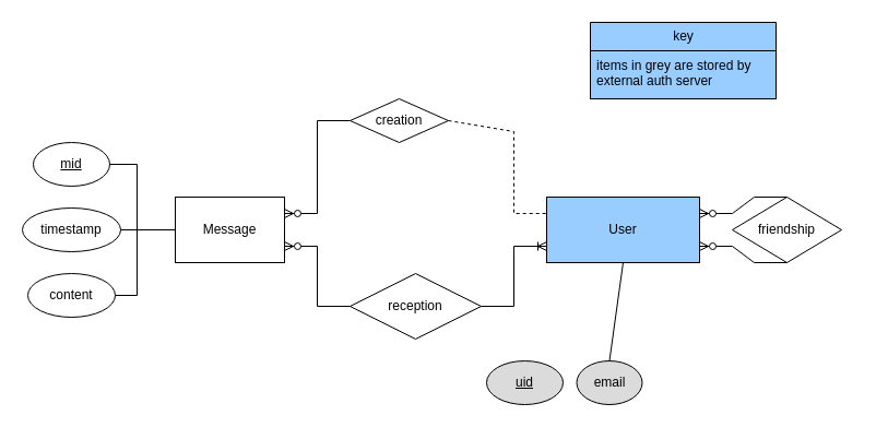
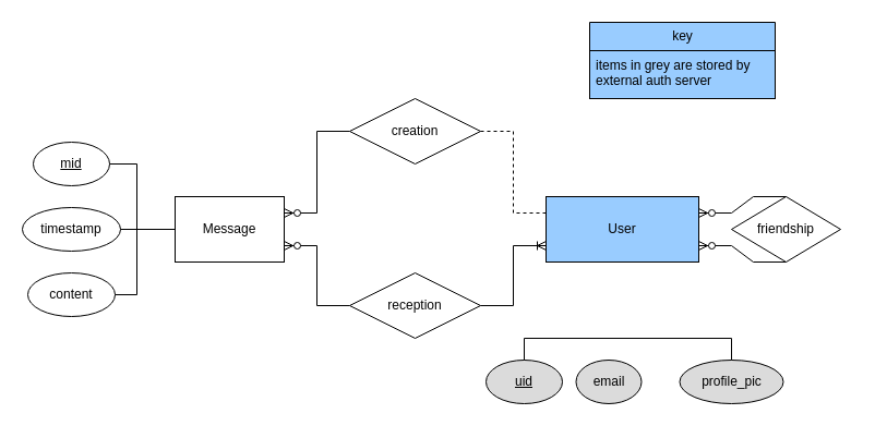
  <mxCell id="0" />
  <mxCell id="1" parent="0" />
  <mxCell id="2" value="Message" style="whiteSpace=wrap;html=1;align=center;" vertex="1" parent="1"><mxGeometry x="160" y="180" width="100" height="60" as="geometry" /></mxCell>
  <mxCell id="3" value="User" style="whiteSpace=wrap;html=1;align=center;fillColor=#99ccff;" vertex="1" parent="1"><mxGeometry x="500" y="180" width="140" height="60" as="geometry" /></mxCell>
  <mxCell id="4" value="uid" style="ellipse;whiteSpace=wrap;html=1;align=center;fontStyle=4;fillColor=#DBDBDB;" vertex="1" parent="1"><mxGeometry x="445" y="330" width="70" height="40" as="geometry" /></mxCell>
  <mxCell id="5" value="mid" style="ellipse;whiteSpace=wrap;html=1;align=center;fontStyle=4;" vertex="1" parent="1"><mxGeometry x="30" y="130" width="70" height="40" as="geometry" /></mxCell>
  <mxCell id="6" value="timestamp" style="ellipse;whiteSpace=wrap;html=1;align=center;" vertex="1" parent="1"><mxGeometry y="190" width="90" height="40" as="geometry" x="20" /></mxCell>
  <mxCell id="7" value="content" style="ellipse;whiteSpace=wrap;html=1;align=center;" vertex="1" parent="1"><mxGeometry x="25" y="250" width="80" height="40" as="geometry" /></mxCell>
  <mxCell id="8" value="email" style="ellipse;whiteSpace=wrap;html=1;align=center;fillColor=#DBDBDB;" vertex="1" parent="1"><mxGeometry x="527.5" y="330" width="60" height="40" as="geometry" /></mxCell>
+ <mxCell id="9" value="profile_pic" style="ellipse;whiteSpace=wrap;html=1;align=center;fillColor=#DBDBDB;" vertex="1" parent="1"><mxGeometry x="622.5" y="330" width="95" height="40" as="geometry" /></mxCell>
  <mxCell id="10" value="" style="edgeStyle=entityRelationEdgeStyle;fontSize=12;html=1;endArrow=ERzeroToMany;endFill=1;rounded=0;entryX=1;entryY=0.25;entryDx=0;entryDy=0;exitX=0;exitY=0.5;exitDx=0;exitDy=0;" edge="1" parent="1" source="11" target="2"><mxGeometry width="100" height="100" relative="1" as="geometry"><mxPoint x="260" y="460" as="sourcePoint" /><mxPoint x="510" y="230" as="targetPoint" /><Array as="points"><mxPoint x="310" y="270" /><mxPoint x="430" y="270" /><mxPoint x="370" y="110" /><mxPoint x="380" y="100" /></Array></mxGeometry></mxCell>
- <mxCell id="11" value="creation" style="shape=rhombus;perimeter=rhombusPerimeter;whiteSpace=wrap;html=1;align=center;" vertex="1" parent="1"><mxGeometry x="320" y="90" width="90" height="40" as="geometry" /></mxCell>
+ <mxCell id="11" value="creation" style="shape=rhombus;perimeter=rhombusPerimeter;whiteSpace=wrap;html=1;align=center;" vertex="1" parent="1"><mxGeometry x="320" y="90" width="120" height="60" as="geometry" /></mxCell>
  <mxCell id="12" value="" style="endArrow=none;html=1;rounded=0;exitX=1;exitY=0.5;exitDx=0;exitDy=0;entryX=0;entryY=0.25;entryDx=0;entryDy=0;dashed=1;" edge="1" parent="1" source="11" target="3"><mxGeometry relative="1" as="geometry"><mxPoint x="330" y="530" as="sourcePoint" /><mxPoint x="490" y="530" as="targetPoint" /><Array as="points"><mxPoint x="470" y="120" /><mxPoint x="470" y="195" /></Array></mxGeometry></mxCell>
  <mxCell id="13" value="reception" style="shape=rhombus;perimeter=rhombusPerimeter;whiteSpace=wrap;html=1;align=center;" vertex="1" parent="1"><mxGeometry x="320" y="250" width="120" height="60" as="geometry" /></mxCell>
  <mxCell id="14" value="" style="edgeStyle=entityRelationEdgeStyle;fontSize=12;html=1;endArrow=ERzeroToMany;endFill=1;rounded=0;entryX=1;entryY=0.75;entryDx=0;entryDy=0;exitX=0;exitY=0.5;exitDx=0;exitDy=0;" edge="1" parent="1" source="13" target="2"><mxGeometry width="100" height="100" relative="1" as="geometry"><mxPoint x="380" y="290" as="sourcePoint" /><mxPoint x="480" y="190" as="targetPoint" /></mxGeometry></mxCell>
  <mxCell id="15" value="" style="edgeStyle=entityRelationEdgeStyle;fontSize=12;html=1;endArrow=ERoneToMany;rounded=0;entryX=0;entryY=0.75;entryDx=0;entryDy=0;exitX=1;exitY=0.5;exitDx=0;exitDy=0;" edge="1" parent="1" source="13" target="3"><mxGeometry width="100" height="100" relative="1" as="geometry"><mxPoint x="380" y="290" as="sourcePoint" /><mxPoint x="480" y="190" as="targetPoint" /><Array as="points"><mxPoint x="460" y="270" /></Array></mxGeometry></mxCell>
  <mxCell id="16" value="friendship" style="shape=rhombus;perimeter=rhombusPerimeter;whiteSpace=wrap;html=1;align=center;" vertex="1" parent="1"><mxGeometry x="670" y="180" width="100" height="60" as="geometry" /></mxCell>
  <mxCell id="17" value="" style="edgeStyle=entityRelationEdgeStyle;fontSize=12;html=1;endArrow=ERzeroToMany;endFill=1;rounded=0;entryX=1;entryY=0.75;entryDx=0;entryDy=0;exitX=0.5;exitY=1;exitDx=0;exitDy=0;" edge="1" parent="1" source="16" target="3"><mxGeometry width="100" height="100" relative="1" as="geometry"><mxPoint x="750" y="280" as="sourcePoint" /><mxPoint x="730" y="260" as="targetPoint" /><Array as="points"><mxPoint x="650" y="380" /><mxPoint x="780" y="330" /><mxPoint x="760" y="320" /><mxPoint x="770" y="240" /><mxPoint x="660" y="350" /><mxPoint x="710" y="350" /><mxPoint x="640" y="330" /></Array></mxGeometry></mxCell>
  <mxCell id="18" value="" style="edgeStyle=entityRelationEdgeStyle;fontSize=12;html=1;endArrow=ERzeroToMany;endFill=1;rounded=0;entryX=1;entryY=0.25;entryDx=0;entryDy=0;exitX=0.5;exitY=0;exitDx=0;exitDy=0;" edge="1" parent="1" source="16" target="3"><mxGeometry width="100" height="100" relative="1" as="geometry"><mxPoint x="710" y="280" as="sourcePoint" /><mxPoint x="810" y="180" as="targetPoint" /></mxGeometry></mxCell>
  <mxCell id="19" value="" style="endArrow=none;html=1;rounded=0;exitX=1;exitY=0.5;exitDx=0;exitDy=0;entryX=1;entryY=0.5;entryDx=0;entryDy=0;" edge="1" parent="1" source="5" target="7"><mxGeometry relative="1" as="geometry"><mxPoint x="125" y="150" as="sourcePoint" /><mxPoint x="125" y="300" as="targetPoint" /><Array as="points"><mxPoint x="125" y="150" /><mxPoint x="125" y="210" /><mxPoint x="125" y="270" /></Array></mxGeometry></mxCell>
  <mxCell id="20" value="" style="endArrow=none;html=1;rounded=0;entryX=0;entryY=0.5;entryDx=0;entryDy=0;exitX=1;exitY=0.5;exitDx=0;exitDy=0;" edge="1" parent="1" source="6" target="2"><mxGeometry relative="1" as="geometry"><mxPoint x="120" y="210" as="sourcePoint" /><mxPoint x="430" y="260" as="targetPoint" /></mxGeometry></mxCell>
- <mxCell id="22" value="" style="endArrow=none;html=1;rounded=0;entryX=0.5;entryY=1;entryDx=0;entryDy=0;exitX=0.5;exitY=0;exitDx=0;exitDy=0;" edge="1" parent="1" source="8" target="3"><mxGeometry relative="1" as="geometry"><mxPoint x="400" y="260" as="sourcePoint" /><mxPoint x="560" y="260" as="targetPoint" /></mxGeometry></mxCell>
+ <mxCell id="21" value="" style="endArrow=none;html=1;rounded=0;exitX=0.5;exitY=0;exitDx=0;exitDy=0;entryX=0.5;entryY=0;entryDx=0;entryDy=0;" edge="1" parent="1" source="4" target="9"><mxGeometry relative="1" as="geometry"><mxPoint x="540" y="250" as="sourcePoint" /><mxPoint x="710" y="310" as="targetPoint" /><Array as="points"><mxPoint x="480" y="310" /><mxPoint x="670" y="310" /></Array></mxGeometry></mxCell>
  <mxCell id="23" value="key" style="swimlane;fontStyle=0;childLayout=stackLayout;horizontal=1;startSize=26;fillColor=#99CCFF;horizontalStack=0;resizeParent=1;resizeParentMax=0;resizeLast=0;collapsible=1;marginBottom=0;html=1;perimeterSpacing=2;strokeColor=#000000;" vertex="1" parent="1"><mxGeometry x="540" y="20" width="170" height="70" as="geometry" /></mxCell>
  <mxCell id="24" value="items in grey are stored by external auth server" style="text;strokeColor=#000000;fillColor=#99CCFF;align=left;verticalAlign=top;spacingLeft=4;spacingRight=4;overflow=hidden;rotatable=0;points=[[0,0.5],[1,0.5]];portConstraint=eastwest;whiteSpace=wrap;html=1;perimeterSpacing=2;" vertex="1" parent="23"><mxGeometry y="26" width="170" height="44" as="geometry" /></mxCell>
